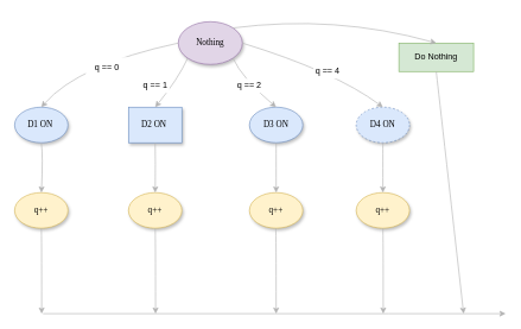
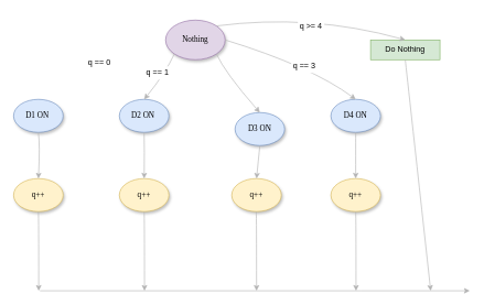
  <mxCell id="0" />
  <mxCell id="1" parent="0" />
  <mxCell id="2" value="Nothing" style="ellipse;whiteSpace=wrap;html=1;rounded=0;shadow=1;comic=0;labelBackgroundColor=none;strokeWidth=1;fontFamily=Verdana;fontSize=12;align=center;fillColor=#e1d5e7;strokeColor=#9673a6;" parent="1" vertex="1"><mxGeometry x="250" y="30" width="90" height="60" as="geometry" /></mxCell>
- <mxCell id="3" value="D3 ON" style="ellipse;whiteSpace=wrap;html=1;rounded=0;shadow=1;comic=0;labelBackgroundColor=none;strokeWidth=1;fontFamily=Verdana;fontSize=12;align=center;fillColor=#dae8fc;strokeColor=#6c8ebf;" parent="1" vertex="1"><mxGeometry x="350" y="150" width="75" height="50" as="geometry" /></mxCell>
- <mxCell id="4" value="D4 ON" style="ellipse;whiteSpace=wrap;html=1;rounded=0;shadow=1;comic=0;labelBackgroundColor=none;strokeWidth=1;fontFamily=Verdana;fontSize=12;align=center;fillColor=#dae8fc;strokeColor=#6c8ebf;dashed=1;" parent="1" vertex="1"><mxGeometry x="500" y="150" width="75" height="50" as="geometry" /></mxCell>
+ <mxCell id="3" value="D3 ON" style="ellipse;whiteSpace=wrap;html=1;rounded=0;shadow=1;comic=0;labelBackgroundColor=none;strokeWidth=1;fontFamily=Verdana;fontSize=12;align=center;fillColor=#dae8fc;strokeColor=#6c8ebf;" parent="1" vertex="1"><mxGeometry x="355" y="170" width="75" height="50" as="geometry" /></mxCell>
+ <mxCell id="4" value="D4 ON" style="ellipse;whiteSpace=wrap;html=1;rounded=0;shadow=1;comic=0;labelBackgroundColor=none;strokeWidth=1;fontFamily=Verdana;fontSize=12;align=center;fillColor=#dae8fc;strokeColor=#6c8ebf;" parent="1" vertex="1"><mxGeometry x="500" y="150" width="75" height="50" as="geometry" /></mxCell>
  <mxCell id="5" value="q++" style="ellipse;whiteSpace=wrap;html=1;rounded=0;shadow=1;comic=0;labelBackgroundColor=none;strokeWidth=1;fontFamily=Verdana;fontSize=12;align=center;fillColor=#fff2cc;strokeColor=#d6b656;" parent="1" vertex="1"><mxGeometry x="500" y="270" width="75" height="50" as="geometry" /></mxCell>
  <mxCell id="6" value="q++" style="ellipse;whiteSpace=wrap;html=1;rounded=0;shadow=1;comic=0;labelBackgroundColor=none;strokeWidth=1;fontFamily=Verdana;fontSize=12;align=center;fillColor=#fff2cc;strokeColor=#d6b656;" parent="1" vertex="1"><mxGeometry x="350" y="270" width="75" height="50" as="geometry" /></mxCell>
- <mxCell id="7" value="D2 ON&amp;nbsp;" style="whiteSpace=wrap;html=1;shadow=1;comic=0;labelBackgroundColor=none;strokeWidth=1;fontFamily=Verdana;fontSize=12;align=center;fillColor=#dae8fc;strokeColor=#6c8ebf;rounded=0;" parent="1" vertex="1"><mxGeometry x="180" y="150" width="75" height="50" as="geometry" /></mxCell>
+ <mxCell id="7" value="D2 ON&amp;nbsp;" style="ellipse;whiteSpace=wrap;html=1;rounded=0;shadow=1;comic=0;labelBackgroundColor=none;strokeWidth=1;fontFamily=Verdana;fontSize=12;align=center;fillColor=#dae8fc;strokeColor=#6c8ebf;" parent="1" vertex="1"><mxGeometry x="180" y="150" width="75" height="50" as="geometry" /></mxCell>
  <mxCell id="8" value="D1 ON&amp;nbsp;" style="ellipse;whiteSpace=wrap;html=1;rounded=0;shadow=1;comic=0;labelBackgroundColor=none;strokeWidth=1;fontFamily=Verdana;fontSize=12;align=center;fillColor=#dae8fc;strokeColor=#6c8ebf;" parent="1" vertex="1"><mxGeometry x="20" y="150" width="75" height="50" as="geometry" /></mxCell>
  <mxCell id="9" value="q++" style="ellipse;whiteSpace=wrap;html=1;rounded=0;shadow=1;comic=0;labelBackgroundColor=none;strokeWidth=1;fontFamily=Verdana;fontSize=12;align=center;fillColor=#fff2cc;strokeColor=#d6b656;" parent="1" vertex="1"><mxGeometry x="20" y="270" width="75" height="50" as="geometry" /></mxCell>
  <mxCell id="10" value="q++" style="ellipse;whiteSpace=wrap;html=1;rounded=0;shadow=1;comic=0;labelBackgroundColor=none;strokeWidth=1;fontFamily=Verdana;fontSize=12;align=center;fillColor=#fff2cc;strokeColor=#d6b656;" vertex="1" parent="1"><mxGeometry x="180" y="270" width="75" height="50" as="geometry" /></mxCell>
- <mxCell id="11" value="Do Nothing" style="rounded=0;whiteSpace=wrap;html=1;fillColor=#d5e8d4;strokeColor=#82b366;" vertex="1" parent="1"><mxGeometry x="560" y="60" width="105" height="40" as="geometry" /></mxCell>
- <mxCell id="12" value="" style="curved=1;endArrow=classic;html=1;fontColor=#B3B3B3;entryX=0.5;entryY=0;entryDx=0;entryDy=0;exitX=0;exitY=0.5;exitDx=0;exitDy=0;strokeColor=#B3B3B3;" edge="1" parent="1" source="2" target="8"><mxGeometry width="50" height="50" relative="1" as="geometry"><mxPoint x="155" y="100" as="sourcePoint" /><mxPoint x="205" y="50" as="targetPoint" /><Array as="points"><mxPoint x="110" y="90" /></Array></mxGeometry></mxCell>
+ <mxCell id="11" value="Do Nothing" style="rounded=0;whiteSpace=wrap;html=1;fillColor=#d5e8d4;strokeColor=#82b366;" vertex="1" parent="1"><mxGeometry x="560" y="60" width="105" height="30" as="geometry" /></mxCell>
  <mxCell id="13" value="" style="curved=1;endArrow=classic;html=1;strokeColor=#B3B3B3;fontColor=#B3B3B3;exitX=0;exitY=1;exitDx=0;exitDy=0;entryX=0.5;entryY=0;entryDx=0;entryDy=0;" edge="1" parent="1" source="2" target="7"><mxGeometry width="50" height="50" relative="1" as="geometry"><mxPoint x="277.5" y="170" as="sourcePoint" /><mxPoint x="327.5" y="120" as="targetPoint" /><Array as="points"><mxPoint x="250" y="110" /></Array></mxGeometry></mxCell>
  <mxCell id="14" value="" style="curved=1;endArrow=classic;html=1;strokeColor=#B3B3B3;fontColor=#B3B3B3;exitX=1;exitY=1;exitDx=0;exitDy=0;entryX=0.5;entryY=0;entryDx=0;entryDy=0;" edge="1" parent="1" source="2" target="3"><mxGeometry width="50" height="50" relative="1" as="geometry"><mxPoint x="400" y="110" as="sourcePoint" /><mxPoint x="450" y="60" as="targetPoint" /><Array as="points"><mxPoint x="340" y="110" /></Array></mxGeometry></mxCell>
  <mxCell id="15" value="" style="curved=1;endArrow=classic;html=1;strokeColor=#B3B3B3;fontColor=#B3B3B3;exitX=1;exitY=0.5;exitDx=0;exitDy=0;entryX=0.5;entryY=0;entryDx=0;entryDy=0;" edge="1" parent="1" source="2" target="4"><mxGeometry width="50" height="50" relative="1" as="geometry"><mxPoint x="420" y="100" as="sourcePoint" /><mxPoint x="470" y="50" as="targetPoint" /><Array as="points"><mxPoint x="470" y="100" /></Array></mxGeometry></mxCell>
  <mxCell id="16" value="" style="curved=1;endArrow=classic;html=1;strokeColor=#B3B3B3;fontColor=#B3B3B3;exitX=1;exitY=0;exitDx=0;exitDy=0;entryX=0.5;entryY=0;entryDx=0;entryDy=0;" edge="1" parent="1" source="2" target="11"><mxGeometry width="50" height="50" relative="1" as="geometry"><mxPoint x="470" y="75" as="sourcePoint" /><mxPoint x="520" y="25" as="targetPoint" /><Array as="points"><mxPoint x="470" y="20" /></Array></mxGeometry></mxCell>
  <mxCell id="17" value="" style="curved=1;endArrow=classic;html=1;strokeColor=#B3B3B3;fontColor=#B3B3B3;entryX=0.5;entryY=0;entryDx=0;entryDy=0;exitX=0.5;exitY=1;exitDx=0;exitDy=0;" edge="1" parent="1" source="8" target="9"><mxGeometry width="50" height="50" relative="1" as="geometry"><mxPoint x="20" y="390" as="sourcePoint" /><mxPoint x="70" y="340" as="targetPoint" /><Array as="points"><mxPoint x="60" y="220" /></Array></mxGeometry></mxCell>
  <mxCell id="18" value="" style="curved=1;endArrow=classic;html=1;strokeColor=#B3B3B3;fontColor=#B3B3B3;exitX=0.5;exitY=1;exitDx=0;exitDy=0;entryX=0.5;entryY=0;entryDx=0;entryDy=0;" edge="1" parent="1" source="7" target="10"><mxGeometry width="50" height="50" relative="1" as="geometry"><mxPoint x="225" y="260" as="sourcePoint" /><mxPoint x="275" y="210" as="targetPoint" /><Array as="points"><mxPoint x="218" y="230" /></Array></mxGeometry></mxCell>
  <mxCell id="19" value="" style="curved=1;endArrow=classic;html=1;strokeColor=#B3B3B3;fontColor=#B3B3B3;exitX=0.5;exitY=1;exitDx=0;exitDy=0;entryX=0.5;entryY=0;entryDx=0;entryDy=0;" edge="1" parent="1" source="3" target="6"><mxGeometry width="50" height="50" relative="1" as="geometry"><mxPoint x="290" y="230" as="sourcePoint" /><mxPoint x="290" y="300" as="targetPoint" /><Array as="points" /></mxGeometry></mxCell>
  <mxCell id="20" value="" style="curved=1;endArrow=classic;html=1;strokeColor=#B3B3B3;fontColor=#B3B3B3;entryX=0.5;entryY=0;entryDx=0;entryDy=0;exitX=0.5;exitY=1;exitDx=0;exitDy=0;" edge="1" parent="1" source="4" target="5"><mxGeometry width="50" height="50" relative="1" as="geometry"><mxPoint x="550" y="220" as="sourcePoint" /><mxPoint x="580" y="300" as="targetPoint" /><Array as="points" /></mxGeometry></mxCell>
  <mxCell id="21" value="" style="curved=1;endArrow=classic;html=1;strokeColor=#B3B3B3;fontColor=#B3B3B3;exitX=0.5;exitY=1;exitDx=0;exitDy=0;" edge="1" parent="1" source="9"><mxGeometry width="50" height="50" relative="1" as="geometry"><mxPoint x="40" y="390" as="sourcePoint" /><mxPoint x="58" y="440" as="targetPoint" /><Array as="points"><mxPoint x="58" y="330" /></Array></mxGeometry></mxCell>
  <mxCell id="22" value="" style="curved=1;endArrow=classic;html=1;strokeColor=#B3B3B3;fontColor=#B3B3B3;exitX=0.5;exitY=1;exitDx=0;exitDy=0;" edge="1" parent="1"><mxGeometry width="50" height="50" relative="1" as="geometry"><mxPoint x="217.5" y="320" as="sourcePoint" /><mxPoint x="218" y="440" as="targetPoint" /><Array as="points"><mxPoint x="218" y="330" /></Array></mxGeometry></mxCell>
  <mxCell id="23" value="" style="curved=1;endArrow=classic;html=1;strokeColor=#B3B3B3;fontColor=#B3B3B3;exitX=0.5;exitY=1;exitDx=0;exitDy=0;" edge="1" parent="1"><mxGeometry width="50" height="50" relative="1" as="geometry"><mxPoint x="387" y="320" as="sourcePoint" /><mxPoint x="387.5" y="440" as="targetPoint" /><Array as="points"><mxPoint x="387.5" y="330" /></Array></mxGeometry></mxCell>
  <mxCell id="24" value="" style="curved=1;endArrow=classic;html=1;strokeColor=#B3B3B3;fontColor=#B3B3B3;exitX=0.5;exitY=1;exitDx=0;exitDy=0;" edge="1" parent="1"><mxGeometry width="50" height="50" relative="1" as="geometry"><mxPoint x="537.5" y="320" as="sourcePoint" /><mxPoint x="538" y="440" as="targetPoint" /><Array as="points"><mxPoint x="538" y="330" /></Array></mxGeometry></mxCell>
  <mxCell id="25" value="" style="curved=1;endArrow=classic;html=1;strokeColor=#B3B3B3;fontColor=#B3B3B3;exitX=0.5;exitY=1;exitDx=0;exitDy=0;" edge="1" parent="1" source="11"><mxGeometry width="50" height="50" relative="1" as="geometry"><mxPoint x="650" y="310" as="sourcePoint" /><mxPoint x="651" y="440" as="targetPoint" /><Array as="points" /></mxGeometry></mxCell>
  <mxCell id="26" value="" style="curved=1;endArrow=classic;html=1;strokeColor=#B3B3B3;fontColor=#B3B3B3;" edge="1" parent="1"><mxGeometry width="50" height="50" relative="1" as="geometry"><mxPoint x="60" y="440" as="sourcePoint" /><mxPoint x="710" y="440" as="targetPoint" /><Array as="points"><mxPoint x="390" y="440" /></Array></mxGeometry></mxCell>
  <mxCell id="27" value="q == 0" style="text;html=1;strokeColor=none;fillColor=#ffffff;align=center;verticalAlign=middle;whiteSpace=wrap;rounded=0;fontColor=#000000;" vertex="1" parent="1"><mxGeometry x="120" y="80" width="60" height="30" as="geometry" /></mxCell>
- <mxCell id="28" value="q == 1" style="text;html=1;strokeColor=none;fillColor=#ffffff;align=center;verticalAlign=middle;whiteSpace=wrap;rounded=0;fontColor=#000000;" vertex="1" parent="1"><mxGeometry x="197.5" y="110" width="40" height="20" as="geometry" /></mxCell>
- <mxCell id="29" value="q == 2" style="text;html=1;strokeColor=none;fillColor=#ffffff;align=center;verticalAlign=middle;whiteSpace=wrap;rounded=0;fontColor=#000000;" vertex="1" parent="1"><mxGeometry x="330" y="110" width="40" height="20" as="geometry" /></mxCell>
- <mxCell id="30" value="q == 4" style="text;html=1;strokeColor=none;fillColor=#ffffff;align=center;verticalAlign=middle;whiteSpace=wrap;rounded=0;fontColor=#000000;" vertex="1" parent="1"><mxGeometry x="440" y="90" width="40" height="20" as="geometry" /></mxCell>
+ <mxCell id="28" value="q == 1" style="text;html=1;strokeColor=none;fillColor=#ffffff;align=center;verticalAlign=middle;whiteSpace=wrap;rounded=0;fontColor=#000000;" vertex="1" parent="1"><mxGeometry x="217.5" y="100" width="40" height="20" as="geometry" /></mxCell>
+ <mxCell id="30" value="q == 3" style="text;html=1;strokeColor=none;fillColor=#ffffff;align=center;verticalAlign=middle;whiteSpace=wrap;rounded=0;fontColor=#000000;" vertex="1" parent="1"><mxGeometry x="440" y="90" width="40" height="20" as="geometry" /></mxCell>
+ <mxCell id="31" value="q &amp;gt;= 4" style="text;html=1;strokeColor=none;fillColor=#ffffff;align=center;verticalAlign=middle;whiteSpace=wrap;rounded=0;fontColor=#000000;" vertex="1" parent="1"><mxGeometry x="450" y="30" width="40" height="20" as="geometry" /></mxCell>
